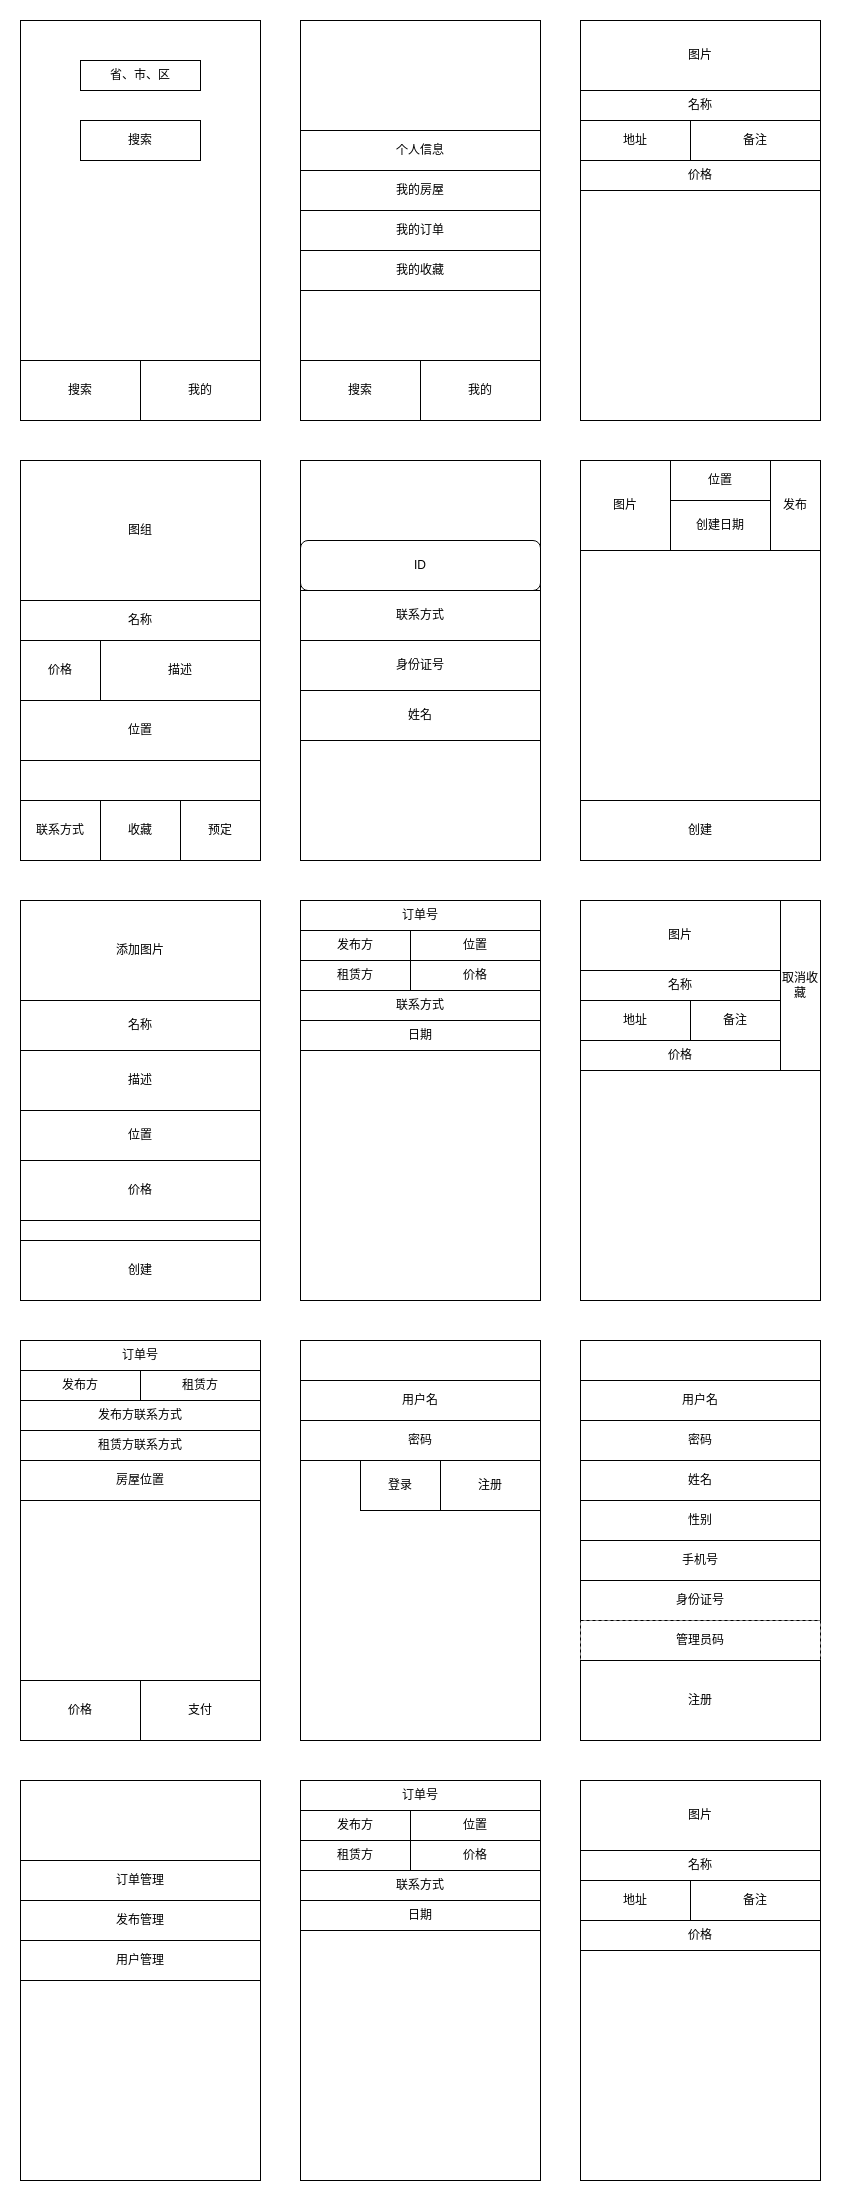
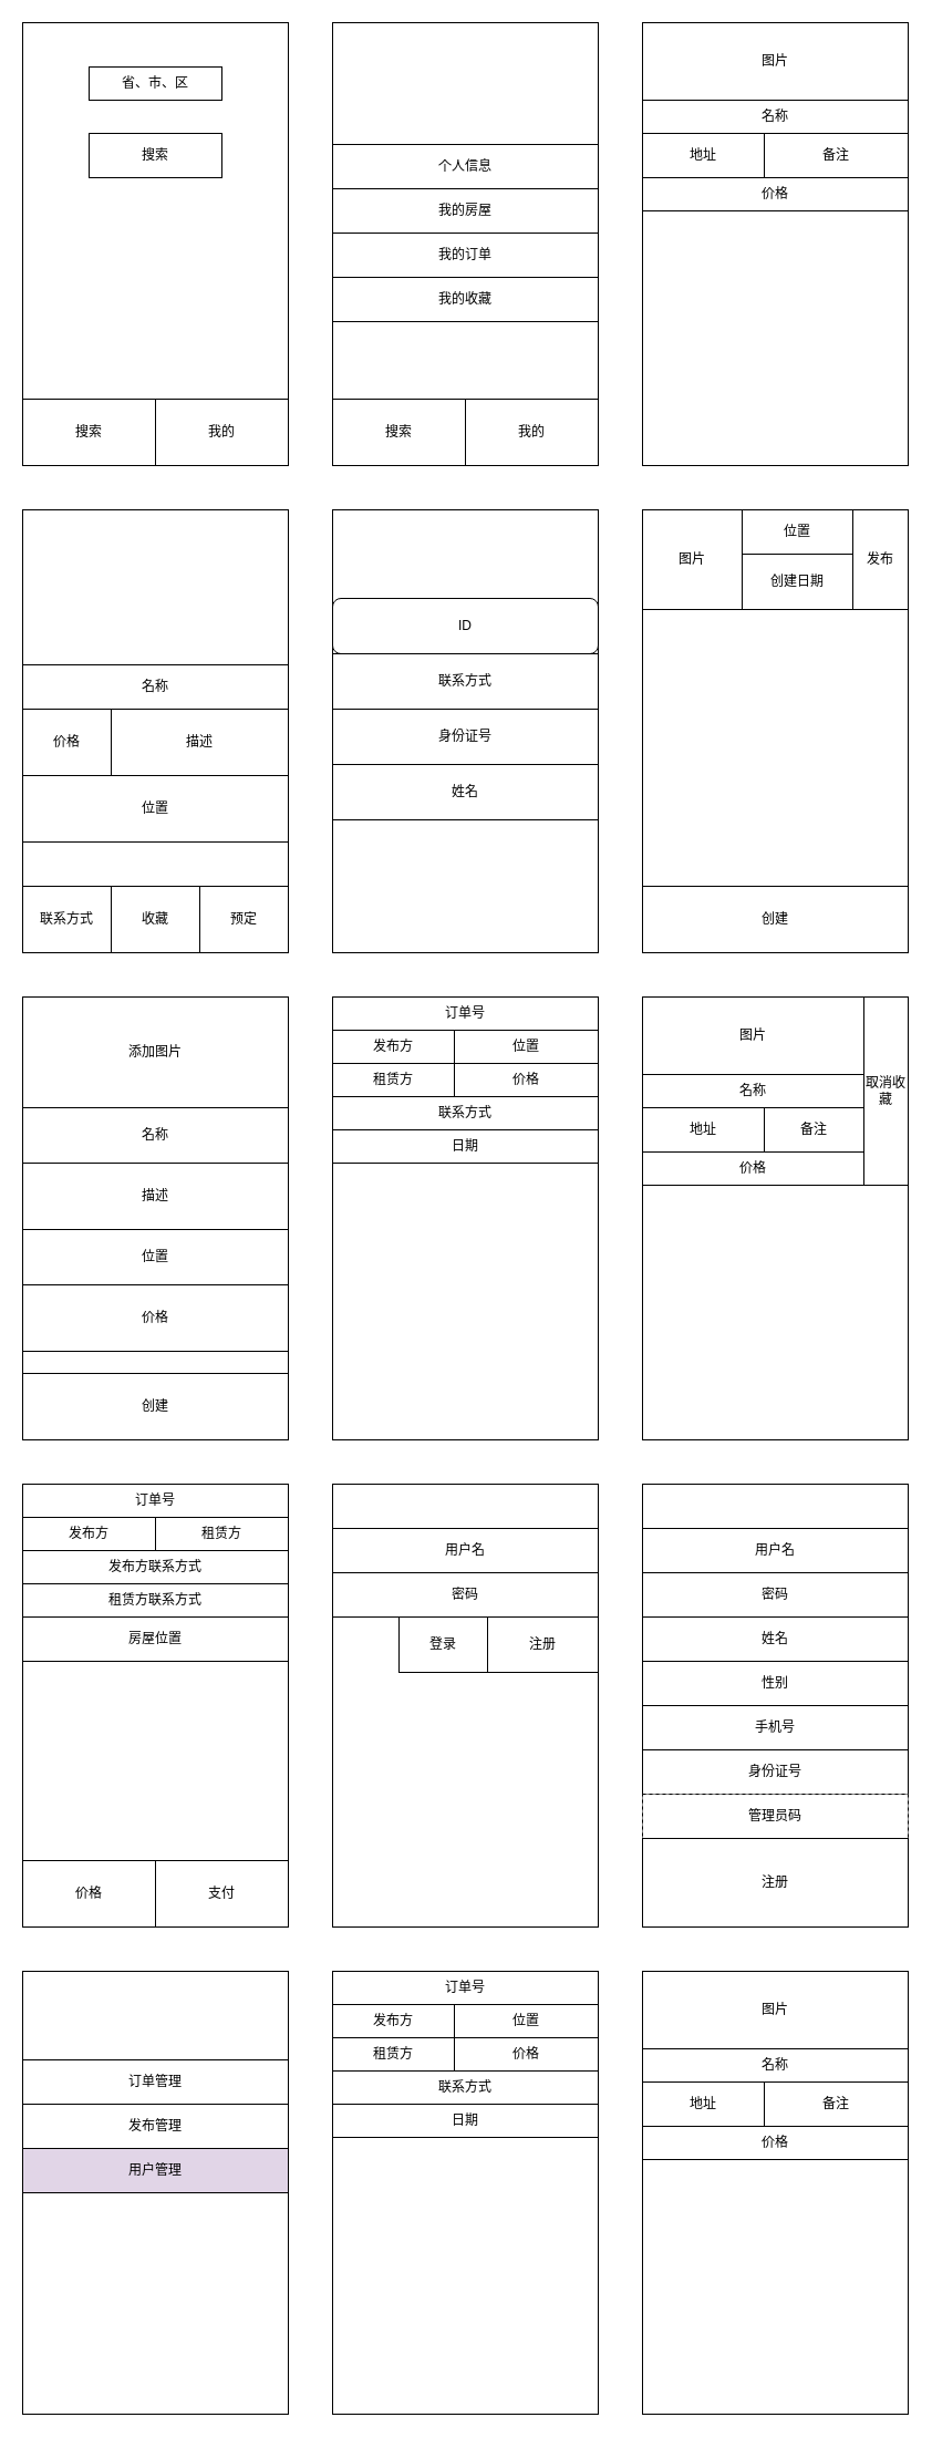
  <mxCell id="0" />
  <mxCell id="1" parent="0" />
  <mxCell id="2" value="" style="rounded=0;whiteSpace=wrap;html=1;" vertex="1" parent="1"><mxGeometry width="240" height="400" as="geometry" x="20" y="20" /></mxCell>
  <mxCell id="3" value="搜索" style="rounded=0;whiteSpace=wrap;html=1;" vertex="1" parent="1"><mxGeometry y="360" width="120" height="60" as="geometry" x="20" /></mxCell>
  <mxCell id="4" value="我的" style="rounded=0;whiteSpace=wrap;html=1;" vertex="1" parent="1"><mxGeometry x="140" y="360" width="120" height="60" as="geometry" /></mxCell>
  <mxCell id="5" value="省、市、区" style="rounded=0;whiteSpace=wrap;html=1;" vertex="1" parent="1"><mxGeometry x="80" y="60" width="120" height="30" as="geometry" /></mxCell>
  <mxCell id="6" value="搜索" style="rounded=0;whiteSpace=wrap;html=1;" vertex="1" parent="1"><mxGeometry x="80" y="120" width="120" height="40" as="geometry" /></mxCell>
  <mxCell id="7" value="" style="rounded=0;whiteSpace=wrap;html=1;" vertex="1" parent="1"><mxGeometry x="300" width="240" height="400" as="geometry" y="20" /></mxCell>
  <mxCell id="8" value="搜索" style="rounded=0;whiteSpace=wrap;html=1;" vertex="1" parent="1"><mxGeometry x="300" y="360" width="120" height="60" as="geometry" /></mxCell>
  <mxCell id="9" value="我的" style="rounded=0;whiteSpace=wrap;html=1;" vertex="1" parent="1"><mxGeometry x="420" y="360" width="120" height="60" as="geometry" /></mxCell>
  <mxCell id="10" value="我的房屋" style="rounded=0;whiteSpace=wrap;html=1;" vertex="1" parent="1"><mxGeometry x="300" y="170" width="240" height="40" as="geometry" /></mxCell>
  <mxCell id="11" value="我的订单" style="rounded=0;whiteSpace=wrap;html=1;" vertex="1" parent="1"><mxGeometry x="300" y="210" width="240" height="40" as="geometry" /></mxCell>
  <mxCell id="12" value="我的收藏" style="rounded=0;whiteSpace=wrap;html=1;" vertex="1" parent="1"><mxGeometry x="300" y="250" width="240" height="40" as="geometry" /></mxCell>
  <mxCell id="13" value="个人信息" style="rounded=0;whiteSpace=wrap;html=1;" vertex="1" parent="1"><mxGeometry x="300" y="130" width="240" height="40" as="geometry" /></mxCell>
  <mxCell id="14" value="" style="rounded=0;whiteSpace=wrap;html=1;" vertex="1" parent="1"><mxGeometry x="580" width="240" height="400" as="geometry" y="20" /></mxCell>
  <mxCell id="15" value="" style="rounded=0;whiteSpace=wrap;html=1;" vertex="1" parent="1"><mxGeometry x="580" width="240" height="170" as="geometry" y="20" /></mxCell>
  <mxCell id="16" value="图片" style="rounded=0;whiteSpace=wrap;html=1;" vertex="1" parent="1"><mxGeometry x="580" width="240" height="70" as="geometry" y="20" /></mxCell>
  <mxCell id="17" value="名称" style="rounded=0;whiteSpace=wrap;html=1;" vertex="1" parent="1"><mxGeometry x="580" y="90" width="240" height="30" as="geometry" /></mxCell>
  <mxCell id="18" value="地址" style="rounded=0;whiteSpace=wrap;html=1;" vertex="1" parent="1"><mxGeometry x="580" y="120" width="110" height="40" as="geometry" /></mxCell>
  <mxCell id="19" value="价格" style="rounded=0;whiteSpace=wrap;html=1;" vertex="1" parent="1"><mxGeometry x="580" y="160" width="240" height="30" as="geometry" /></mxCell>
  <mxCell id="20" value="备注" style="rounded=0;whiteSpace=wrap;html=1;" vertex="1" parent="1"><mxGeometry x="690" y="120" width="130" height="40" as="geometry" /></mxCell>
  <mxCell id="21" value="" style="rounded=0;whiteSpace=wrap;html=1;" vertex="1" parent="1"><mxGeometry y="460" width="240" height="400" as="geometry" x="20" /></mxCell>
- <mxCell id="22" value="图组" style="rounded=0;whiteSpace=wrap;html=1;" vertex="1" parent="1"><mxGeometry y="460" width="240" height="140" as="geometry" x="20" /></mxCell>
  <mxCell id="23" value="名称" style="rounded=0;whiteSpace=wrap;html=1;" vertex="1" parent="1"><mxGeometry y="600" width="240" height="40" as="geometry" x="20" /></mxCell>
  <mxCell id="24" value="描述" style="rounded=0;whiteSpace=wrap;html=1;" vertex="1" parent="1"><mxGeometry x="100" y="640" width="160" height="60" as="geometry" /></mxCell>
  <mxCell id="25" value="价格" style="rounded=0;whiteSpace=wrap;html=1;" vertex="1" parent="1"><mxGeometry y="640" width="80" height="60" as="geometry" x="20" /></mxCell>
  <mxCell id="26" value="位置" style="rounded=0;whiteSpace=wrap;html=1;" vertex="1" parent="1"><mxGeometry y="700" width="240" height="60" as="geometry" x="20" /></mxCell>
  <mxCell id="27" value="联系方式" style="rounded=0;whiteSpace=wrap;html=1;" vertex="1" parent="1"><mxGeometry y="800" width="80" height="60" as="geometry" x="20" /></mxCell>
  <mxCell id="28" value="收藏" style="rounded=0;whiteSpace=wrap;html=1;" vertex="1" parent="1"><mxGeometry x="100" y="800" width="80" height="60" as="geometry" /></mxCell>
  <mxCell id="29" value="预定" style="rounded=0;whiteSpace=wrap;html=1;" vertex="1" parent="1"><mxGeometry x="180" y="800" width="80" height="60" as="geometry" /></mxCell>
  <mxCell id="30" value="" style="rounded=0;whiteSpace=wrap;html=1;" vertex="1" parent="1"><mxGeometry x="300" y="460" width="240" height="400" as="geometry" /></mxCell>
  <mxCell id="31" value="ID" style="whiteSpace=wrap;html=1;rounded=1;" vertex="1" parent="1"><mxGeometry x="300" y="540" width="240" height="50" as="geometry" /></mxCell>
  <mxCell id="32" value="联系方式" style="rounded=0;whiteSpace=wrap;html=1;" vertex="1" parent="1"><mxGeometry x="300" y="590" width="240" height="50" as="geometry" /></mxCell>
  <mxCell id="33" value="身份证号" style="rounded=0;whiteSpace=wrap;html=1;" vertex="1" parent="1"><mxGeometry x="300" y="640" width="240" height="50" as="geometry" /></mxCell>
  <mxCell id="34" value="姓名" style="rounded=0;whiteSpace=wrap;html=1;" vertex="1" parent="1"><mxGeometry x="300" y="690" width="240" height="50" as="geometry" /></mxCell>
  <mxCell id="35" value="" style="rounded=0;whiteSpace=wrap;html=1;" vertex="1" parent="1"><mxGeometry x="580" y="460" width="240" height="400" as="geometry" /></mxCell>
  <mxCell id="36" value="创建" style="rounded=0;whiteSpace=wrap;html=1;" vertex="1" parent="1"><mxGeometry x="580" y="800" width="240" height="60" as="geometry" /></mxCell>
  <mxCell id="37" value="" style="rounded=0;whiteSpace=wrap;html=1;" vertex="1" parent="1"><mxGeometry x="580" y="460" width="240" height="90" as="geometry" /></mxCell>
  <mxCell id="38" value="图片" style="rounded=0;whiteSpace=wrap;html=1;" vertex="1" parent="1"><mxGeometry x="580" y="460" width="90" height="90" as="geometry" /></mxCell>
  <mxCell id="39" value="位置" style="rounded=0;whiteSpace=wrap;html=1;" vertex="1" parent="1"><mxGeometry x="670" y="460" width="100" height="40" as="geometry" /></mxCell>
  <mxCell id="40" value="创建日期" style="rounded=0;whiteSpace=wrap;html=1;" vertex="1" parent="1"><mxGeometry x="670" y="500" width="100" height="50" as="geometry" /></mxCell>
  <mxCell id="41" value="" style="rounded=0;whiteSpace=wrap;html=1;" vertex="1" parent="1"><mxGeometry y="900" width="240" height="400" as="geometry" x="20" /></mxCell>
  <mxCell id="42" value="创建" style="rounded=0;whiteSpace=wrap;html=1;" vertex="1" parent="1"><mxGeometry y="1240" width="240" height="60" as="geometry" x="20" /></mxCell>
  <mxCell id="43" value="添加图片" style="rounded=0;whiteSpace=wrap;html=1;" vertex="1" parent="1"><mxGeometry y="900" width="240" height="100" as="geometry" x="20" /></mxCell>
  <mxCell id="44" value="名称" style="rounded=0;whiteSpace=wrap;html=1;" vertex="1" parent="1"><mxGeometry y="1000" width="240" height="50" as="geometry" x="20" /></mxCell>
  <mxCell id="45" value="描述" style="rounded=0;whiteSpace=wrap;html=1;" vertex="1" parent="1"><mxGeometry y="1050" width="240" height="60" as="geometry" x="20" /></mxCell>
  <mxCell id="46" value="位置" style="rounded=0;whiteSpace=wrap;html=1;" vertex="1" parent="1"><mxGeometry y="1110" width="240" height="50" as="geometry" x="20" /></mxCell>
  <mxCell id="47" value="价格" style="rounded=0;whiteSpace=wrap;html=1;" vertex="1" parent="1"><mxGeometry y="1160" width="240" height="60" as="geometry" x="20" /></mxCell>
  <mxCell id="48" value="" style="rounded=0;whiteSpace=wrap;html=1;" vertex="1" parent="1"><mxGeometry x="300" y="900" width="240" height="400" as="geometry" /></mxCell>
  <mxCell id="49" value="发布" style="rounded=0;whiteSpace=wrap;html=1;" vertex="1" parent="1"><mxGeometry x="770" y="460" width="50" height="90" as="geometry" /></mxCell>
  <mxCell id="50" value="" style="rounded=0;whiteSpace=wrap;html=1;" vertex="1" parent="1"><mxGeometry x="300" y="900" width="240" height="150" as="geometry" /></mxCell>
  <mxCell id="51" value="订单号" style="rounded=0;whiteSpace=wrap;html=1;" vertex="1" parent="1"><mxGeometry x="300" y="900" width="240" height="30" as="geometry" /></mxCell>
  <mxCell id="52" value="发布方" style="rounded=0;whiteSpace=wrap;html=1;" vertex="1" parent="1"><mxGeometry x="300" y="930" width="110" height="30" as="geometry" /></mxCell>
  <mxCell id="53" value="租赁方" style="rounded=0;whiteSpace=wrap;html=1;" vertex="1" parent="1"><mxGeometry x="300" y="960" width="110" height="30" as="geometry" /></mxCell>
  <mxCell id="54" value="位置" style="rounded=0;whiteSpace=wrap;html=1;" vertex="1" parent="1"><mxGeometry x="410" y="930" width="130" height="30" as="geometry" /></mxCell>
  <mxCell id="55" value="价格" style="rounded=0;whiteSpace=wrap;html=1;" vertex="1" parent="1"><mxGeometry x="410" y="960" width="130" height="30" as="geometry" /></mxCell>
  <mxCell id="56" value="日期" style="rounded=0;whiteSpace=wrap;html=1;" vertex="1" parent="1"><mxGeometry x="300" y="1020" width="240" height="30" as="geometry" /></mxCell>
  <mxCell id="57" value="" style="rounded=0;whiteSpace=wrap;html=1;" vertex="1" parent="1"><mxGeometry x="580" y="900" width="240" height="400" as="geometry" /></mxCell>
  <mxCell id="58" value="" style="rounded=0;whiteSpace=wrap;html=1;" vertex="1" parent="1"><mxGeometry x="580" y="900" width="200" height="170" as="geometry" /></mxCell>
  <mxCell id="59" value="图片" style="rounded=0;whiteSpace=wrap;html=1;" vertex="1" parent="1"><mxGeometry x="580" y="900" width="200" height="70" as="geometry" /></mxCell>
  <mxCell id="60" value="名称" style="rounded=0;whiteSpace=wrap;html=1;" vertex="1" parent="1"><mxGeometry x="580" y="970" width="200" height="30" as="geometry" /></mxCell>
  <mxCell id="61" value="地址" style="rounded=0;whiteSpace=wrap;html=1;" vertex="1" parent="1"><mxGeometry x="580" y="1000" width="110" height="40" as="geometry" /></mxCell>
  <mxCell id="62" value="价格" style="rounded=0;whiteSpace=wrap;html=1;" vertex="1" parent="1"><mxGeometry x="580" y="1040" width="200" height="30" as="geometry" /></mxCell>
  <mxCell id="63" value="备注" style="rounded=0;whiteSpace=wrap;html=1;" vertex="1" parent="1"><mxGeometry x="690" y="1000" width="90" height="40" as="geometry" /></mxCell>
  <mxCell id="64" value="" style="rounded=0;whiteSpace=wrap;html=1;" vertex="1" parent="1"><mxGeometry y="1340" width="240" height="400" as="geometry" x="20" /></mxCell>
  <mxCell id="65" value="订单号" style="rounded=0;whiteSpace=wrap;html=1;" vertex="1" parent="1"><mxGeometry y="1340" width="240" height="30" as="geometry" x="20" /></mxCell>
  <mxCell id="66" value="" style="rounded=0;whiteSpace=wrap;html=1;" vertex="1" parent="1"><mxGeometry y="1370" width="240" height="130" as="geometry" x="20" /></mxCell>
  <mxCell id="67" value="发布方" style="rounded=0;whiteSpace=wrap;html=1;" vertex="1" parent="1"><mxGeometry y="1370" width="120" height="30" as="geometry" x="20" /></mxCell>
  <mxCell id="68" value="联系方式" style="rounded=0;whiteSpace=wrap;html=1;" vertex="1" parent="1"><mxGeometry x="300" y="990" width="240" height="30" as="geometry" /></mxCell>
  <mxCell id="69" value="租赁方" style="rounded=0;whiteSpace=wrap;html=1;" vertex="1" parent="1"><mxGeometry x="140" y="1370" width="120" height="30" as="geometry" /></mxCell>
  <mxCell id="70" value="发布方联系方式" style="rounded=0;whiteSpace=wrap;html=1;" vertex="1" parent="1"><mxGeometry y="1400" width="240" height="30" as="geometry" x="20" /></mxCell>
  <mxCell id="71" value="租赁方联系方式" style="rounded=0;whiteSpace=wrap;html=1;" vertex="1" parent="1"><mxGeometry y="1430" width="240" height="30" as="geometry" x="20" /></mxCell>
  <mxCell id="72" value="房屋位置" style="rounded=0;whiteSpace=wrap;html=1;" vertex="1" parent="1"><mxGeometry y="1460" width="240" height="40" as="geometry" x="20" /></mxCell>
  <mxCell id="73" value="价格" style="rounded=0;whiteSpace=wrap;html=1;" vertex="1" parent="1"><mxGeometry y="1680" width="120" height="60" as="geometry" x="20" /></mxCell>
  <mxCell id="74" value="支付" style="rounded=0;whiteSpace=wrap;html=1;" vertex="1" parent="1"><mxGeometry x="140" y="1680" width="120" height="60" as="geometry" /></mxCell>
  <mxCell id="75" value="取消收藏" style="rounded=0;whiteSpace=wrap;html=1;" vertex="1" parent="1"><mxGeometry x="780" y="900" width="40" height="170" as="geometry" /></mxCell>
  <mxCell id="76" value="" style="rounded=0;whiteSpace=wrap;html=1;" vertex="1" parent="1"><mxGeometry x="300" y="1340" width="240" height="400" as="geometry" /></mxCell>
  <mxCell id="77" value="用户名" style="rounded=0;whiteSpace=wrap;html=1;" vertex="1" parent="1"><mxGeometry x="300" y="1380" width="240" height="40" as="geometry" /></mxCell>
  <mxCell id="78" value="密码" style="rounded=0;whiteSpace=wrap;html=1;" vertex="1" parent="1"><mxGeometry x="300" y="1420" width="240" height="40" as="geometry" /></mxCell>
  <mxCell id="79" value="登录" style="rounded=0;whiteSpace=wrap;html=1;" vertex="1" parent="1"><mxGeometry x="360" y="1460" width="80" height="50" as="geometry" /></mxCell>
  <mxCell id="80" value="注册" style="rounded=0;whiteSpace=wrap;html=1;" vertex="1" parent="1"><mxGeometry x="440" y="1460" width="100" height="50" as="geometry" /></mxCell>
  <mxCell id="81" value="" style="rounded=0;whiteSpace=wrap;html=1;" vertex="1" parent="1"><mxGeometry x="580" y="1340" width="240" height="400" as="geometry" /></mxCell>
  <mxCell id="82" value="用户名" style="rounded=0;whiteSpace=wrap;html=1;" vertex="1" parent="1"><mxGeometry x="580" y="1380" width="240" height="40" as="geometry" /></mxCell>
  <mxCell id="83" value="密码" style="rounded=0;whiteSpace=wrap;html=1;" vertex="1" parent="1"><mxGeometry x="580" y="1420" width="240" height="40" as="geometry" /></mxCell>
  <mxCell id="84" value="姓名" style="rounded=0;whiteSpace=wrap;html=1;" vertex="1" parent="1"><mxGeometry x="580" y="1460" width="240" height="40" as="geometry" /></mxCell>
  <mxCell id="85" value="性别" style="rounded=0;whiteSpace=wrap;html=1;" vertex="1" parent="1"><mxGeometry x="580" y="1500" width="240" height="40" as="geometry" /></mxCell>
  <mxCell id="86" value="手机号" style="rounded=0;whiteSpace=wrap;html=1;" vertex="1" parent="1"><mxGeometry x="580" y="1540" width="240" height="40" as="geometry" /></mxCell>
  <mxCell id="87" value="身份证号" style="rounded=0;whiteSpace=wrap;html=1;" vertex="1" parent="1"><mxGeometry x="580" y="1580" width="240" height="40" as="geometry" /></mxCell>
  <mxCell id="88" value="管理员码" style="rounded=0;whiteSpace=wrap;html=1;dashed=1;" vertex="1" parent="1"><mxGeometry x="580" y="1620" width="240" height="40" as="geometry" /></mxCell>
  <mxCell id="89" value="注册" style="rounded=0;whiteSpace=wrap;html=1;" vertex="1" parent="1"><mxGeometry x="580" y="1660" width="240" height="80" as="geometry" /></mxCell>
  <mxCell id="90" value="" style="rounded=0;whiteSpace=wrap;html=1;" vertex="1" parent="1"><mxGeometry y="1780" width="240" height="400" as="geometry" x="20" /></mxCell>
  <mxCell id="91" value="订单管理" style="rounded=0;whiteSpace=wrap;html=1;" vertex="1" parent="1"><mxGeometry y="1860" width="240" height="40" as="geometry" x="20" /></mxCell>
  <mxCell id="92" value="发布管理" style="rounded=0;whiteSpace=wrap;html=1;" vertex="1" parent="1"><mxGeometry y="1900" width="240" height="40" as="geometry" x="20" /></mxCell>
- <mxCell id="93" value="用户管理" style="rounded=0;whiteSpace=wrap;html=1;" vertex="1" parent="1"><mxGeometry y="1940" width="240" height="40" as="geometry" x="20" /></mxCell>
+ <mxCell id="93" value="用户管理" style="rounded=0;whiteSpace=wrap;html=1;fillColor=#e1d5e7;" vertex="1" parent="1"><mxGeometry y="1940" width="240" height="40" as="geometry" x="20" /></mxCell>
  <mxCell id="94" value="" style="rounded=0;whiteSpace=wrap;html=1;" vertex="1" parent="1"><mxGeometry x="300" y="1780" width="240" height="400" as="geometry" /></mxCell>
  <mxCell id="95" value="订单号" style="rounded=0;whiteSpace=wrap;html=1;" vertex="1" parent="1"><mxGeometry x="300" y="1780" width="240" height="30" as="geometry" /></mxCell>
  <mxCell id="96" value="发布方" style="rounded=0;whiteSpace=wrap;html=1;" vertex="1" parent="1"><mxGeometry x="300" y="1810" width="110" height="30" as="geometry" /></mxCell>
  <mxCell id="97" value="位置" style="rounded=0;whiteSpace=wrap;html=1;" vertex="1" parent="1"><mxGeometry x="410" y="1810" width="130" height="30" as="geometry" /></mxCell>
  <mxCell id="98" value="价格" style="rounded=0;whiteSpace=wrap;html=1;" vertex="1" parent="1"><mxGeometry x="410" y="1840" width="130" height="30" as="geometry" /></mxCell>
  <mxCell id="99" value="日期" style="rounded=0;whiteSpace=wrap;html=1;" vertex="1" parent="1"><mxGeometry x="300" y="1900" width="240" height="30" as="geometry" /></mxCell>
  <mxCell id="100" value="联系方式" style="rounded=0;whiteSpace=wrap;html=1;" vertex="1" parent="1"><mxGeometry x="300" y="1870" width="240" height="30" as="geometry" /></mxCell>
  <mxCell id="101" value="租赁方" style="rounded=0;whiteSpace=wrap;html=1;" vertex="1" parent="1"><mxGeometry x="300" y="1840" width="110" height="30" as="geometry" /></mxCell>
  <mxCell id="102" value="" style="rounded=0;whiteSpace=wrap;html=1;" vertex="1" parent="1"><mxGeometry x="580" y="1780" width="240" height="400" as="geometry" /></mxCell>
  <mxCell id="103" value="" style="rounded=0;whiteSpace=wrap;html=1;" vertex="1" parent="1"><mxGeometry x="580" y="1780" width="240" height="170" as="geometry" /></mxCell>
  <mxCell id="104" value="图片" style="rounded=0;whiteSpace=wrap;html=1;" vertex="1" parent="1"><mxGeometry x="580" y="1780" width="240" height="70" as="geometry" /></mxCell>
  <mxCell id="105" value="名称" style="rounded=0;whiteSpace=wrap;html=1;" vertex="1" parent="1"><mxGeometry x="580" y="1850" width="240" height="30" as="geometry" /></mxCell>
  <mxCell id="106" value="地址" style="rounded=0;whiteSpace=wrap;html=1;" vertex="1" parent="1"><mxGeometry x="580" y="1880" width="110" height="40" as="geometry" /></mxCell>
  <mxCell id="107" value="价格" style="rounded=0;whiteSpace=wrap;html=1;" vertex="1" parent="1"><mxGeometry x="580" y="1920" width="240" height="30" as="geometry" /></mxCell>
  <mxCell id="108" value="备注" style="rounded=0;whiteSpace=wrap;html=1;" vertex="1" parent="1"><mxGeometry x="690" y="1880" width="130" height="40" as="geometry" /></mxCell>
